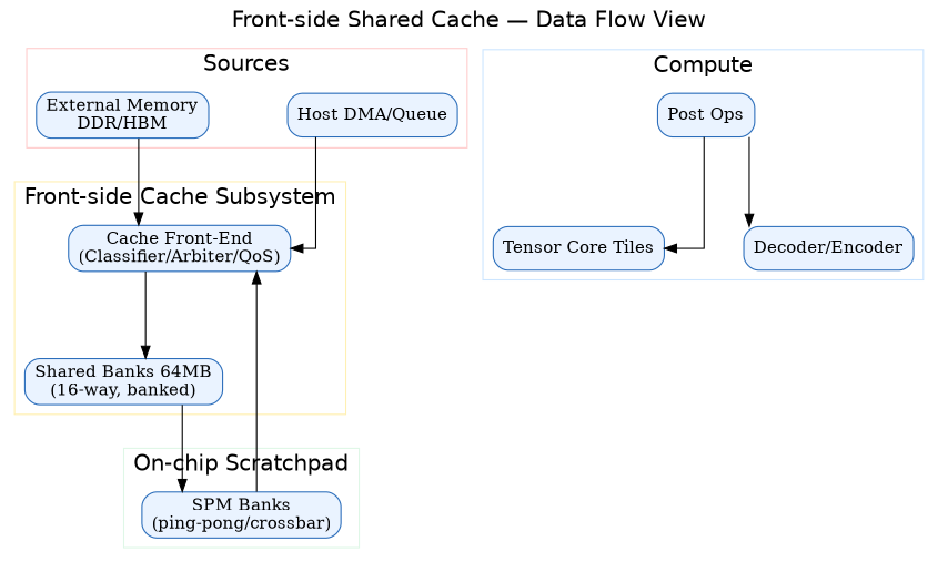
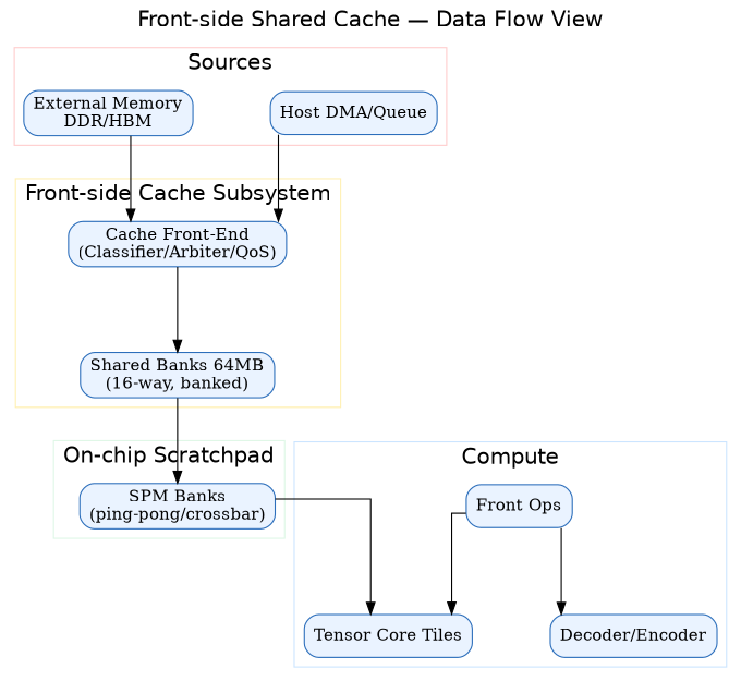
  digraph {
    fontname=Helvetica
    fontsize=18
    label="Front-side Shared Cache — Data Flow View"
    labelloc=t
    nodesep=0.9
    rankdir=TB
    ranksep=1.0
    splines=ortho
    node [color="#2C6EBB" fillcolor="#EAF3FF" shape=box style="rounded,filled"]
    n1 [label="Host DMA/Queue"]
    n2 [label="External Memory\nDDR/HBM"]
    n3 [label="Cache Front-End\n(Classifier/Arbiter/QoS)"]
    n4 [label="Shared Banks 64MB\n(16-way, banked)"]
    n5 [label="SPM Banks\n(ping-pong/crossbar)"]
    n6 [label="Tensor Core Tiles"]
-   n7 [label="Post Ops"]
+   n7 [label="Front Ops"]
    n8 [label="Decoder/Encoder"]
    subgraph cluster_1 {
      color="#FFCCCC"
      label=Sources
      n1
      n2
    }
    subgraph cluster_2 {
      color="#FFF0B3"
      label="Front-side Cache Subsystem"
      n3
      n4
    }
    subgraph cluster_3 {
      color="#DFF7E7"
      label="On-chip Scratchpad"
      n5
    }
    subgraph cluster_4 {
      color="#CCE5FF"
      label=Compute
      n6
      n7
      n8
    }
    n1 -> n3
    n2 -> n3
    n3 -> n4
    n4 -> n5
-   n5 -> n3
+   n5 -> n6
    n7 -> n6
    n7 -> n8
  }
